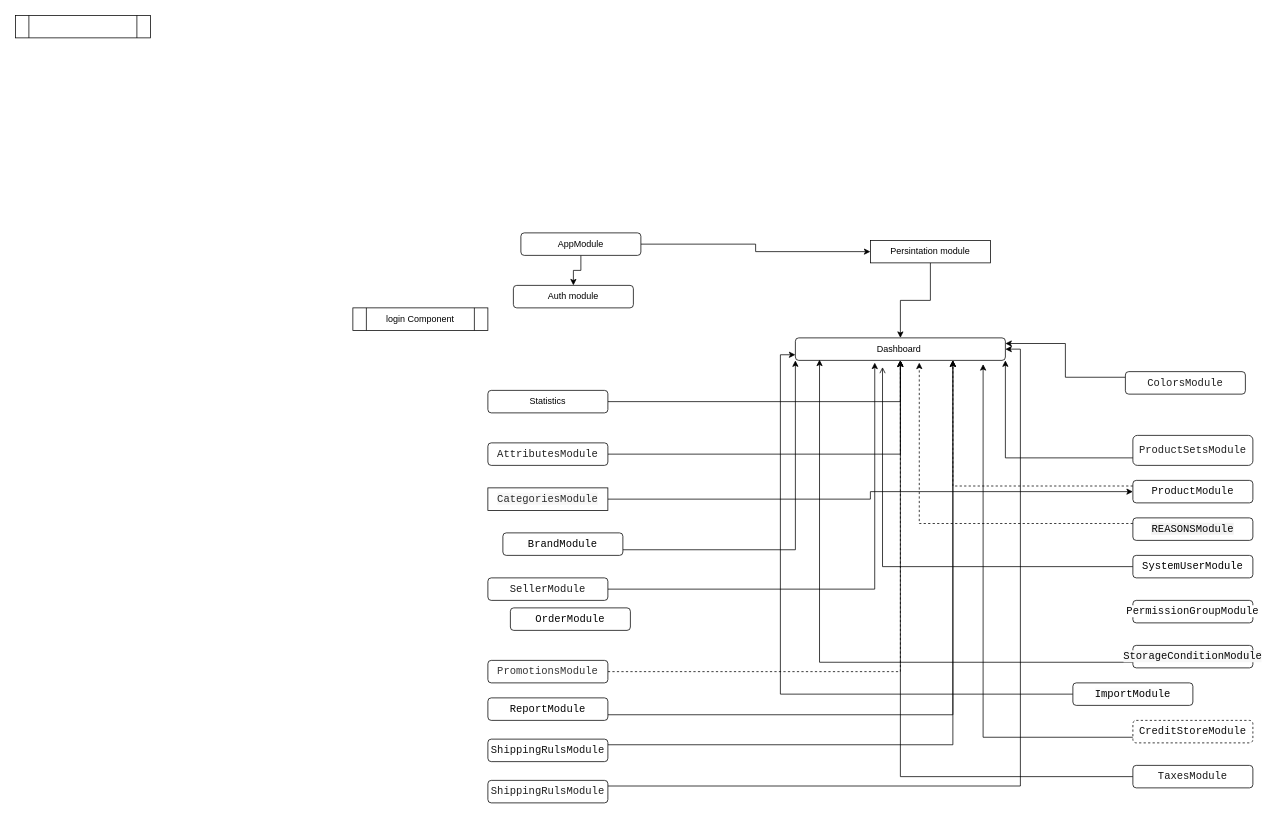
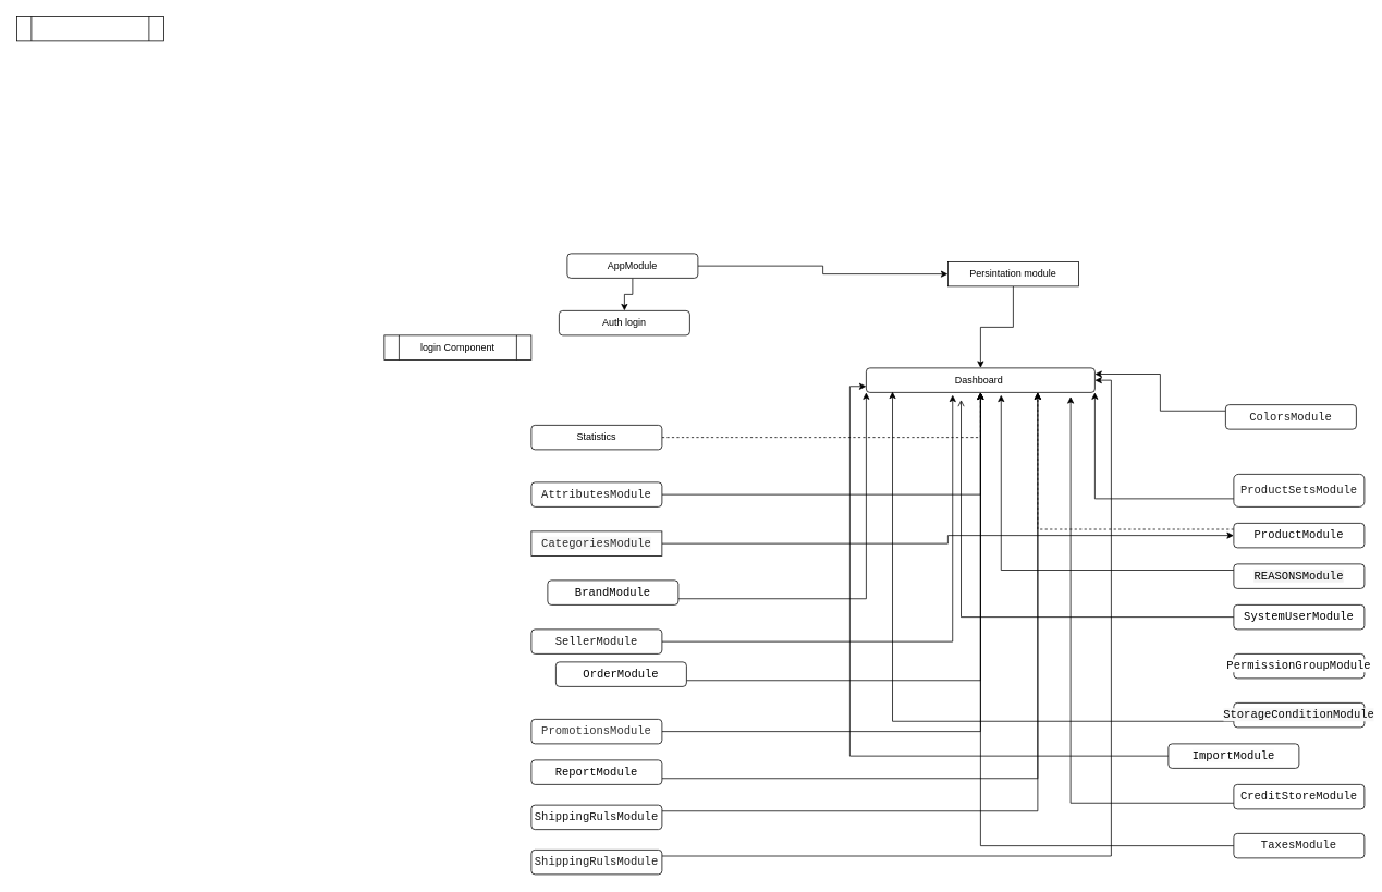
  <mxCell id="0" />
  <mxCell id="1" parent="0" />
  <mxCell id="2" style="edgeStyle=orthogonalEdgeStyle;rounded=0;orthogonalLoop=1;jettySize=auto;html=1;exitX=0.5;exitY=1;exitDx=0;exitDy=0;" edge="1" parent="1" source="3" target="21"><mxGeometry relative="1" as="geometry" /></mxCell>
  <mxCell id="3" value="Persintation module" style="whiteSpace=wrap;html=1;rounded=0;" parent="1" vertex="1"><mxGeometry x="1160" y="320" width="160" height="30" as="geometry" /></mxCell>
  <mxCell id="4" style="edgeStyle=orthogonalEdgeStyle;rounded=0;orthogonalLoop=1;jettySize=auto;html=1;exitX=1;exitY=0.5;exitDx=0;exitDy=0;entryX=0;entryY=0.5;entryDx=0;entryDy=0;" parent="1" source="6" target="3" edge="1"><mxGeometry relative="1" as="geometry" /></mxCell>
  <mxCell id="5" style="edgeStyle=orthogonalEdgeStyle;rounded=0;orthogonalLoop=1;jettySize=auto;html=1;exitX=0.5;exitY=1;exitDx=0;exitDy=0;entryX=0.5;entryY=0;entryDx=0;entryDy=0;" edge="1" parent="1" source="6" target="7"><mxGeometry relative="1" as="geometry" /></mxCell>
  <mxCell id="6" value="AppModule" style="rounded=1;whiteSpace=wrap;html=1;" parent="1" vertex="1"><mxGeometry x="694" y="310" width="160" height="30" as="geometry" /></mxCell>
- <mxCell id="7" value="Auth module" style="rounded=1;whiteSpace=wrap;html=1;" parent="1" vertex="1"><mxGeometry x="684" width="160" height="30" as="geometry" y="380" /></mxCell>
+ <mxCell id="7" value="Auth login" style="rounded=1;whiteSpace=wrap;html=1;" parent="1" vertex="1"><mxGeometry x="684" width="160" height="30" as="geometry" y="380" /></mxCell>
  <mxCell id="8" style="edgeStyle=orthogonalEdgeStyle;rounded=0;orthogonalLoop=1;jettySize=auto;html=1;exitX=0.5;exitY=1;exitDx=0;exitDy=0;" parent="1" source="3" target="3" edge="1"><mxGeometry relative="1" as="geometry" /></mxCell>
  <mxCell id="9" style="edgeStyle=orthogonalEdgeStyle;rounded=0;orthogonalLoop=1;jettySize=auto;html=1;exitX=0;exitY=0.25;exitDx=0;exitDy=0;entryX=1;entryY=0.25;entryDx=0;entryDy=0;" edge="1" parent="1" source="10" target="21"><mxGeometry relative="1" as="geometry" /></mxCell>
  <mxCell id="10" value="&lt;div style=&quot;font-family: Consolas, &amp;quot;Courier New&amp;quot;, monospace; font-size: 14px; line-height: 19px;&quot;&gt;&lt;font color=&quot;#1f1f1f&quot;&gt;ColorsModule&lt;/font&gt;&lt;/div&gt;" style="rounded=1;whiteSpace=wrap;html=1;" parent="1" vertex="1"><mxGeometry x="1500" y="495" width="160" height="30" as="geometry" /></mxCell>
- <mxCell id="11" style="edgeStyle=orthogonalEdgeStyle;rounded=0;orthogonalLoop=1;jettySize=auto;html=1;exitX=1;exitY=0.5;exitDx=0;exitDy=0;entryX=0.5;entryY=1;entryDx=0;entryDy=0;" edge="1" parent="1" source="12" target="21"><mxGeometry relative="1" as="geometry" /></mxCell>
+ <mxCell id="11" style="edgeStyle=orthogonalEdgeStyle;rounded=0;orthogonalLoop=1;jettySize=auto;html=1;exitX=1;exitY=0.5;exitDx=0;exitDy=0;entryX=0.5;entryY=1;entryDx=0;entryDy=0;dashed=1;" edge="1" parent="1" source="12" target="21"><mxGeometry relative="1" as="geometry" /></mxCell>
  <mxCell id="12" value="Statistics" style="rounded=1;whiteSpace=wrap;html=1;" parent="1" vertex="1"><mxGeometry x="650" y="520" width="160" height="30" as="geometry" /></mxCell>
  <mxCell id="13" value="" style="shape=process;whiteSpace=wrap;html=1;backgroundOutline=1;" parent="1" vertex="1"><mxGeometry x="20" y="20" width="180" height="30" as="geometry" /></mxCell>
  <mxCell id="14" value="login Component" style="shape=process;whiteSpace=wrap;html=1;backgroundOutline=1;" parent="1" vertex="1"><mxGeometry x="470" y="410" width="180" height="30" as="geometry" /></mxCell>
  <mxCell id="15" style="edgeStyle=orthogonalEdgeStyle;rounded=0;orthogonalLoop=1;jettySize=auto;html=1;exitX=1;exitY=0.5;exitDx=0;exitDy=0;" edge="1" parent="1" source="16" target="21"><mxGeometry relative="1" as="geometry" /></mxCell>
  <mxCell id="16" value="&lt;div style=&quot;font-family: Consolas, &amp;quot;Courier New&amp;quot;, monospace; font-size: 14px; line-height: 19px;&quot;&gt;&lt;span style=&quot;background-color: rgb(255, 255, 255);&quot;&gt;&lt;font color=&quot;#212121&quot;&gt;AttributesModule&lt;/font&gt;&lt;/span&gt;&lt;/div&gt;" style="rounded=1;whiteSpace=wrap;html=1;" parent="1" vertex="1"><mxGeometry x="650" y="590" width="160" height="30" as="geometry" /></mxCell>
  <mxCell id="17" style="edgeStyle=orthogonalEdgeStyle;rounded=0;orthogonalLoop=1;jettySize=auto;html=1;entryX=0;entryY=0.75;entryDx=0;entryDy=0;" edge="1" parent="1" source="18" target="21"><mxGeometry relative="1" as="geometry" /></mxCell>
  <mxCell id="18" value="&lt;div style=&quot;font-family: Consolas, &amp;quot;Courier New&amp;quot;, monospace; font-size: 14px; line-height: 19px;&quot;&gt;&lt;div style=&quot;line-height: 19px;&quot;&gt;&lt;span style=&quot;background-color: rgb(252, 252, 252);&quot;&gt;ImportModule&lt;/span&gt;&lt;/div&gt;&lt;/div&gt;" style="rounded=1;whiteSpace=wrap;html=1;" parent="1" vertex="1"><mxGeometry x="1430" y="910" width="160" height="30" as="geometry" /></mxCell>
  <mxCell id="19" style="edgeStyle=orthogonalEdgeStyle;rounded=0;orthogonalLoop=1;jettySize=auto;html=1;exitX=0;exitY=0.75;exitDx=0;exitDy=0;entryX=1;entryY=1;entryDx=0;entryDy=0;" edge="1" parent="1" source="20" target="21"><mxGeometry relative="1" as="geometry" /></mxCell>
  <mxCell id="20" value="&lt;div style=&quot;font-family: Consolas, &amp;quot;Courier New&amp;quot;, monospace; font-size: 14px; line-height: 19px;&quot;&gt;&lt;span style=&quot;background-color: rgb(255, 255, 255);&quot;&gt;&lt;font color=&quot;#1f1f1f&quot;&gt;ProductSetsModule&lt;/font&gt;&lt;/span&gt;&lt;/div&gt;" style="rounded=1;whiteSpace=wrap;html=1;" parent="1" vertex="1"><mxGeometry x="1510" y="580" width="160" height="40" as="geometry" /></mxCell>
  <mxCell id="21" value="Dashboard&amp;nbsp;" style="rounded=1;whiteSpace=wrap;html=1;" parent="1" vertex="1"><mxGeometry x="1060" y="450" width="280" height="30" as="geometry" /></mxCell>
  <mxCell id="22" style="edgeStyle=orthogonalEdgeStyle;rounded=0;orthogonalLoop=1;jettySize=auto;html=1;exitX=0.5;exitY=1;exitDx=0;exitDy=0;" parent="1" edge="1"><mxGeometry relative="1" as="geometry"><mxPoint x="850" y="600" as="sourcePoint" /><mxPoint x="850" y="600" as="targetPoint" /></mxGeometry></mxCell>
  <mxCell id="23" style="edgeStyle=orthogonalEdgeStyle;rounded=0;orthogonalLoop=1;jettySize=auto;html=1;exitX=1;exitY=0.75;exitDx=0;exitDy=0;entryX=0;entryY=1;entryDx=0;entryDy=0;" edge="1" parent="1" source="24" target="21"><mxGeometry relative="1" as="geometry" /></mxCell>
  <mxCell id="24" value="&lt;div style=&quot;font-family: Consolas, &amp;quot;Courier New&amp;quot;, monospace; font-size: 14px; line-height: 19px;&quot;&gt;&lt;span style=&quot;background-color: rgb(255, 255, 255);&quot;&gt;BrandModule&lt;/span&gt;&lt;/div&gt;" style="rounded=1;whiteSpace=wrap;html=1;" vertex="1" parent="1"><mxGeometry x="670" y="710" width="160" height="30" as="geometry" /></mxCell>
- <mxCell id="25" style="edgeStyle=orthogonalEdgeStyle;rounded=0;orthogonalLoop=1;jettySize=auto;html=1;exitX=0;exitY=0.25;exitDx=0;exitDy=0;entryX=0.59;entryY=1.1;entryDx=0;entryDy=0;entryPerimeter=0;dashed=1;" edge="1" parent="1" source="26" target="21"><mxGeometry relative="1" as="geometry" /></mxCell>
+ <mxCell id="25" style="edgeStyle=orthogonalEdgeStyle;rounded=0;orthogonalLoop=1;jettySize=auto;html=1;exitX=0;exitY=0.25;exitDx=0;exitDy=0;entryX=0.59;entryY=1.1;entryDx=0;entryDy=0;entryPerimeter=0;" edge="1" parent="1" source="26" target="21"><mxGeometry relative="1" as="geometry" /></mxCell>
  <mxCell id="26" value="&lt;div style=&quot;font-family: Consolas, &amp;quot;Courier New&amp;quot;, monospace; font-size: 14px; line-height: 19px;&quot;&gt;&lt;span style=&quot;background-color: rgb(242, 242, 242);&quot;&gt;&lt;font color=&quot;#050505&quot;&gt;REASONSModule&lt;/font&gt;&lt;/span&gt;&lt;/div&gt;" style="rounded=1;whiteSpace=wrap;html=1;" vertex="1" parent="1"><mxGeometry x="1510" y="690" width="160" height="30" as="geometry" /></mxCell>
  <mxCell id="27" style="edgeStyle=orthogonalEdgeStyle;rounded=0;orthogonalLoop=1;jettySize=auto;html=1;exitX=1;exitY=0.5;exitDx=0;exitDy=0;" edge="1" parent="1" source="28" target="30"><mxGeometry relative="1" as="geometry" /></mxCell>
  <mxCell id="28" value="&lt;div style=&quot;font-family: Consolas, &amp;quot;Courier New&amp;quot;, monospace; font-size: 14px; line-height: 19px;&quot;&gt;&lt;span style=&quot;background-color: rgb(247, 247, 247);&quot;&gt;&lt;font color=&quot;#2b2b2b&quot;&gt;CategoriesModule&lt;/font&gt;&lt;/span&gt;&lt;/div&gt;" style="rounded=1;whiteSpace=wrap;html=1;arcSize=0;" vertex="1" parent="1"><mxGeometry x="650" y="650" width="160" height="30" as="geometry" /></mxCell>
  <mxCell id="29" style="edgeStyle=orthogonalEdgeStyle;rounded=0;orthogonalLoop=1;jettySize=auto;html=1;exitX=0;exitY=0.25;exitDx=0;exitDy=0;entryX=0.75;entryY=1;entryDx=0;entryDy=0;dashed=1;" edge="1" parent="1" source="30" target="21"><mxGeometry relative="1" as="geometry" /></mxCell>
  <mxCell id="30" value="&lt;div style=&quot;font-family: Consolas, &amp;quot;Courier New&amp;quot;, monospace; font-size: 14px; line-height: 19px;&quot;&gt;&lt;span style=&quot;background-color: rgb(255, 255, 255);&quot;&gt;&lt;font color=&quot;#0a0a0a&quot;&gt;ProductModule&lt;/font&gt;&lt;/span&gt;&lt;/div&gt;" style="rounded=1;whiteSpace=wrap;html=1;" vertex="1" parent="1"><mxGeometry x="1510" y="640" width="160" height="30" as="geometry" /></mxCell>
+ <mxCell id="31" style="edgeStyle=orthogonalEdgeStyle;rounded=0;orthogonalLoop=1;jettySize=auto;html=1;exitX=1;exitY=0.75;exitDx=0;exitDy=0;entryX=0.5;entryY=1;entryDx=0;entryDy=0;" edge="1" parent="1" source="32" target="21"><mxGeometry relative="1" as="geometry" /></mxCell>
  <mxCell id="32" value="&lt;div style=&quot;font-family: Consolas, &amp;quot;Courier New&amp;quot;, monospace; font-size: 14px; line-height: 19px;&quot;&gt;&lt;div style=&quot;line-height: 19px;&quot;&gt;&lt;font style=&quot;&quot; color=&quot;#030303&quot;&gt;OrderModule&lt;/font&gt;&lt;/div&gt;&lt;/div&gt;" style="rounded=1;whiteSpace=wrap;html=1;" vertex="1" parent="1"><mxGeometry x="680" y="810" width="160" height="30" as="geometry" /></mxCell>
  <mxCell id="33" style="edgeStyle=orthogonalEdgeStyle;rounded=0;orthogonalLoop=1;jettySize=auto;html=1;exitX=0;exitY=0.75;exitDx=0;exitDy=0;entryX=0.115;entryY=0.967;entryDx=0;entryDy=0;entryPerimeter=0;" edge="1" parent="1" source="34" target="21"><mxGeometry relative="1" as="geometry" /></mxCell>
  <mxCell id="34" value="&lt;div style=&quot;font-family: Consolas, &amp;quot;Courier New&amp;quot;, monospace; font-size: 14px; line-height: 19px;&quot;&gt;&lt;div style=&quot;line-height: 19px;&quot;&gt;&lt;font style=&quot;background-color: rgb(247, 247, 247);&quot; color=&quot;#080808&quot;&gt;StorageConditionModule&lt;/font&gt;&lt;/div&gt;&lt;/div&gt;" style="rounded=1;whiteSpace=wrap;html=1;" vertex="1" parent="1"><mxGeometry x="1510" y="860" width="160" height="30" as="geometry" /></mxCell>
  <mxCell id="35" style="edgeStyle=orthogonalEdgeStyle;rounded=0;orthogonalLoop=1;jettySize=auto;html=1;exitX=1;exitY=0.5;exitDx=0;exitDy=0;entryX=0.378;entryY=1.1;entryDx=0;entryDy=0;entryPerimeter=0;" edge="1" parent="1" source="36" target="21"><mxGeometry relative="1" as="geometry" /></mxCell>
  <mxCell id="36" value="&lt;div style=&quot;font-family: Consolas, &amp;quot;Courier New&amp;quot;, monospace; font-size: 14px; line-height: 19px;&quot;&gt;&lt;div style=&quot;line-height: 19px;&quot;&gt;&lt;font style=&quot;background-color: rgb(255, 255, 255);&quot; color=&quot;#1c1c1c&quot;&gt;SellerModule&lt;/font&gt;&lt;/div&gt;&lt;/div&gt;" style="rounded=1;whiteSpace=wrap;html=1;" vertex="1" parent="1"><mxGeometry x="650" y="770" width="160" height="30" as="geometry" /></mxCell>
  <mxCell id="37" style="edgeStyle=orthogonalEdgeStyle;rounded=0;orthogonalLoop=1;jettySize=auto;html=1;exitX=0;exitY=0.5;exitDx=0;exitDy=0;entryX=0.415;entryY=1.3;entryDx=0;entryDy=0;entryPerimeter=0;endArrow=open;" edge="1" parent="1" source="38" target="21"><mxGeometry relative="1" as="geometry" /></mxCell>
  <mxCell id="38" value="&lt;div style=&quot;font-family: Consolas, &amp;quot;Courier New&amp;quot;, monospace; font-size: 14px; line-height: 19px;&quot;&gt;&lt;span style=&quot;background-color: rgb(255, 255, 255);&quot;&gt;SystemUserModule&lt;/span&gt;&lt;/div&gt;" style="rounded=1;whiteSpace=wrap;html=1;" vertex="1" parent="1"><mxGeometry x="1510" y="740" width="160" height="30" as="geometry" /></mxCell>
  <mxCell id="39" value="&lt;div style=&quot;font-family: Consolas, &amp;quot;Courier New&amp;quot;, monospace; font-size: 14px; line-height: 19px;&quot;&gt;&lt;div style=&quot;line-height: 19px;&quot;&gt;&lt;font style=&quot;background-color: rgb(255, 255, 255);&quot; color=&quot;#0a0a0a&quot;&gt;PermissionGroupModule&lt;/font&gt;&lt;/div&gt;&lt;/div&gt;" style="rounded=1;whiteSpace=wrap;html=1;" vertex="1" parent="1"><mxGeometry x="1510" y="800" width="160" height="30" as="geometry" /></mxCell>
- <mxCell id="40" style="edgeStyle=orthogonalEdgeStyle;rounded=0;orthogonalLoop=1;jettySize=auto;html=1;exitX=1;exitY=0.5;exitDx=0;exitDy=0;entryX=0.5;entryY=1;entryDx=0;entryDy=0;dashed=1;" edge="1" parent="1" source="41" target="21"><mxGeometry relative="1" as="geometry" /></mxCell>
+ <mxCell id="40" style="edgeStyle=orthogonalEdgeStyle;rounded=0;orthogonalLoop=1;jettySize=auto;html=1;exitX=1;exitY=0.5;exitDx=0;exitDy=0;entryX=0.5;entryY=1;entryDx=0;entryDy=0;" edge="1" parent="1" source="41" target="21"><mxGeometry relative="1" as="geometry" /></mxCell>
  <mxCell id="41" value="&lt;div style=&quot;font-family: Consolas, &amp;quot;Courier New&amp;quot;, monospace; font-size: 14px; line-height: 19px;&quot;&gt;&lt;div style=&quot;line-height: 19px;&quot;&gt;&lt;div style=&quot;line-height: 19px;&quot;&gt;&lt;font style=&quot;&quot; color=&quot;#363636&quot;&gt;PromotionsModule&lt;/font&gt;&lt;/div&gt;&lt;/div&gt;&lt;/div&gt;" style="rounded=1;whiteSpace=wrap;html=1;" vertex="1" parent="1"><mxGeometry x="650" y="880" width="160" height="30" as="geometry" /></mxCell>
  <mxCell id="42" style="edgeStyle=orthogonalEdgeStyle;rounded=0;orthogonalLoop=1;jettySize=auto;html=1;exitX=0;exitY=0.75;exitDx=0;exitDy=0;entryX=0.894;entryY=1.167;entryDx=0;entryDy=0;entryPerimeter=0;" edge="1" parent="1" source="43" target="21"><mxGeometry relative="1" as="geometry" /></mxCell>
- <mxCell id="43" value="&lt;div style=&quot;font-family: Consolas, &amp;quot;Courier New&amp;quot;, monospace; font-size: 14px; line-height: 19px;&quot;&gt;&lt;div style=&quot;line-height: 19px;&quot;&gt;&lt;div style=&quot;line-height: 19px;&quot;&gt;&lt;font style=&quot;&quot; color=&quot;#0f0f0f&quot;&gt;CreditStoreModule&lt;/font&gt;&lt;/div&gt;&lt;/div&gt;&lt;/div&gt;" style="rounded=1;whiteSpace=wrap;html=1;dashed=1;" vertex="1" parent="1"><mxGeometry x="1510" y="960" width="160" height="30" as="geometry" /></mxCell>
+ <mxCell id="43" value="&lt;div style=&quot;font-family: Consolas, &amp;quot;Courier New&amp;quot;, monospace; font-size: 14px; line-height: 19px;&quot;&gt;&lt;div style=&quot;line-height: 19px;&quot;&gt;&lt;div style=&quot;line-height: 19px;&quot;&gt;&lt;font style=&quot;&quot; color=&quot;#0f0f0f&quot;&gt;CreditStoreModule&lt;/font&gt;&lt;/div&gt;&lt;/div&gt;&lt;/div&gt;" style="rounded=1;whiteSpace=wrap;html=1;" vertex="1" parent="1"><mxGeometry x="1510" y="960" width="160" height="30" as="geometry" /></mxCell>
  <mxCell id="44" style="edgeStyle=orthogonalEdgeStyle;rounded=0;orthogonalLoop=1;jettySize=auto;html=1;exitX=1;exitY=0.25;exitDx=0;exitDy=0;entryX=1;entryY=0.5;entryDx=0;entryDy=0;" edge="1" parent="1" source="45" target="21"><mxGeometry relative="1" as="geometry" /></mxCell>
  <mxCell id="45" value="&lt;div style=&quot;font-family: Consolas, &amp;quot;Courier New&amp;quot;, monospace; font-size: 14px; line-height: 19px;&quot;&gt;&lt;div style=&quot;line-height: 19px;&quot;&gt;&lt;div style=&quot;line-height: 19px;&quot;&gt;&lt;font style=&quot;&quot; color=&quot;#1f1f1f&quot;&gt;ShippingRulsModule&lt;/font&gt;&lt;/div&gt;&lt;/div&gt;&lt;/div&gt;" style="rounded=1;whiteSpace=wrap;html=1;" vertex="1" parent="1"><mxGeometry x="650" y="1040" width="160" height="30" as="geometry" /></mxCell>
  <mxCell id="46" style="edgeStyle=orthogonalEdgeStyle;rounded=0;orthogonalLoop=1;jettySize=auto;html=1;exitX=1;exitY=0.25;exitDx=0;exitDy=0;entryX=0.75;entryY=1;entryDx=0;entryDy=0;" edge="1" parent="1" source="47" target="21"><mxGeometry relative="1" as="geometry" /></mxCell>
  <mxCell id="47" value="&lt;div style=&quot;font-family: Consolas, &amp;quot;Courier New&amp;quot;, monospace; font-size: 14px; line-height: 19px;&quot;&gt;&lt;div style=&quot;line-height: 19px;&quot;&gt;&lt;div style=&quot;line-height: 19px;&quot;&gt;&lt;font style=&quot;&quot; color=&quot;#121212&quot;&gt;ShippingRulsModule&lt;/font&gt;&lt;/div&gt;&lt;/div&gt;&lt;/div&gt;" style="rounded=1;whiteSpace=wrap;html=1;" vertex="1" parent="1"><mxGeometry x="650" y="985" width="160" height="30" as="geometry" /></mxCell>
  <mxCell id="48" style="edgeStyle=orthogonalEdgeStyle;rounded=0;orthogonalLoop=1;jettySize=auto;html=1;exitX=0;exitY=0.5;exitDx=0;exitDy=0;" edge="1" parent="1" source="49" target="21"><mxGeometry relative="1" as="geometry" /></mxCell>
  <mxCell id="49" value="&lt;div style=&quot;font-family: Consolas, &amp;quot;Courier New&amp;quot;, monospace; font-size: 14px; line-height: 19px;&quot;&gt;&lt;div style=&quot;line-height: 19px;&quot;&gt;&lt;div style=&quot;line-height: 19px;&quot;&gt;&lt;font style=&quot;&quot; color=&quot;#171717&quot;&gt;TaxesModule&lt;/font&gt;&lt;/div&gt;&lt;/div&gt;&lt;/div&gt;" style="rounded=1;whiteSpace=wrap;html=1;" vertex="1" parent="1"><mxGeometry x="1510" y="1020" width="160" height="30" as="geometry" /></mxCell>
  <mxCell id="50" style="edgeStyle=orthogonalEdgeStyle;rounded=0;orthogonalLoop=1;jettySize=auto;html=1;exitX=1;exitY=0.75;exitDx=0;exitDy=0;entryX=0.75;entryY=1;entryDx=0;entryDy=0;" edge="1" parent="1" source="51" target="21"><mxGeometry relative="1" as="geometry" /></mxCell>
  <mxCell id="51" value="&lt;div style=&quot;font-family: Consolas, &amp;quot;Courier New&amp;quot;, monospace; font-size: 14px; line-height: 19px;&quot;&gt;&lt;div style=&quot;line-height: 19px;&quot;&gt;&lt;div style=&quot;line-height: 19px;&quot;&gt;&lt;font style=&quot;&quot; color=&quot;#030303&quot;&gt;ReportModule&lt;/font&gt;&lt;/div&gt;&lt;/div&gt;&lt;/div&gt;" style="rounded=1;whiteSpace=wrap;html=1;" vertex="1" parent="1"><mxGeometry x="650" y="930" width="160" height="30" as="geometry" /></mxCell>
